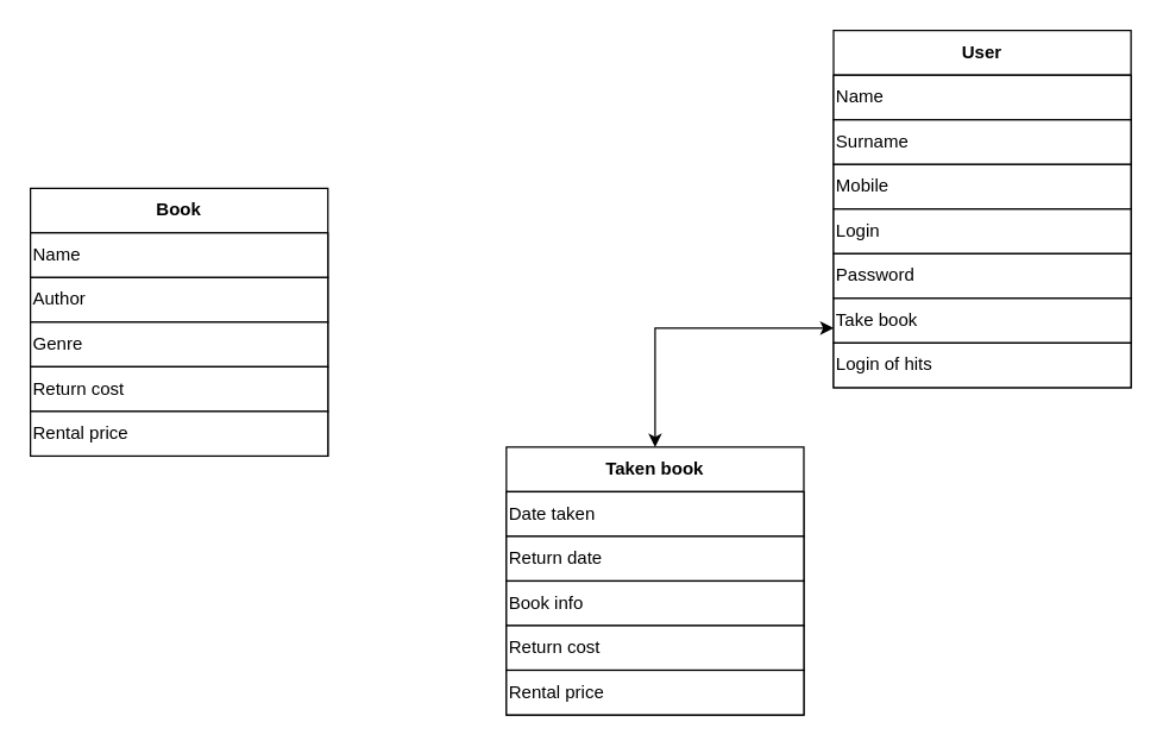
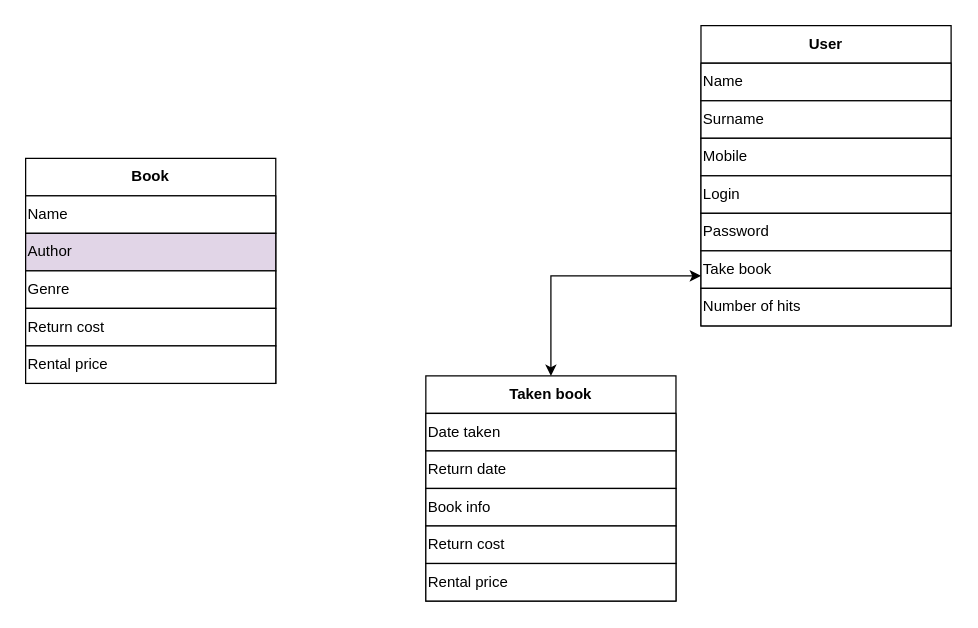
  <mxCell id="0" />
  <mxCell id="1" parent="0" />
  <mxCell id="2" value="Book" style="swimlane;whiteSpace=wrap;html=1;startSize=30;" vertex="1" parent="1"><mxGeometry x="20" y="126" width="200" height="180" as="geometry" /></mxCell>
  <mxCell id="3" value="Name" style="whiteSpace=wrap;html=1;align=left;" vertex="1" parent="2"><mxGeometry y="30" width="200" height="30" as="geometry" /></mxCell>
- <mxCell id="4" value="Author" style="whiteSpace=wrap;html=1;align=left;" vertex="1" parent="2"><mxGeometry y="60" width="200" height="30" as="geometry" /></mxCell>
+ <mxCell id="4" value="Author" style="whiteSpace=wrap;html=1;align=left;fillColor=#e1d5e7;" vertex="1" parent="2"><mxGeometry y="60" width="200" height="30" as="geometry" /></mxCell>
  <mxCell id="5" value="Genre" style="whiteSpace=wrap;html=1;align=left;" vertex="1" parent="2"><mxGeometry y="90" width="200" height="30" as="geometry" /></mxCell>
  <mxCell id="6" value="Return cost" style="whiteSpace=wrap;html=1;align=left;" vertex="1" parent="2"><mxGeometry y="120" width="200" height="30" as="geometry" /></mxCell>
  <mxCell id="7" value="Rental price" style="whiteSpace=wrap;html=1;align=left;" vertex="1" parent="2"><mxGeometry y="150" width="200" height="30" as="geometry" /></mxCell>
  <mxCell id="8" value="Taken book" style="swimlane;whiteSpace=wrap;html=1;startSize=30;" vertex="1" parent="1"><mxGeometry x="340" y="300" width="200" height="180" as="geometry" /></mxCell>
  <mxCell id="9" value="Date taken" style="whiteSpace=wrap;html=1;align=left;" vertex="1" parent="8"><mxGeometry y="30" width="200" height="30" as="geometry" /></mxCell>
  <mxCell id="10" value="Return date" style="whiteSpace=wrap;html=1;align=left;" vertex="1" parent="8"><mxGeometry y="60" width="200" height="30" as="geometry" /></mxCell>
  <mxCell id="11" value="Book info" style="whiteSpace=wrap;html=1;align=left;" vertex="1" parent="8"><mxGeometry y="90" width="200" height="30" as="geometry" /></mxCell>
  <mxCell id="12" value="Return cost" style="whiteSpace=wrap;html=1;align=left;" vertex="1" parent="8"><mxGeometry y="120" width="200" height="30" as="geometry" /></mxCell>
  <mxCell id="13" value="Rental price" style="whiteSpace=wrap;html=1;align=left;" vertex="1" parent="8"><mxGeometry y="150" width="200" height="30" as="geometry" /></mxCell>
  <mxCell id="14" value="User" style="swimlane;whiteSpace=wrap;html=1;startSize=30;" vertex="1" parent="1"><mxGeometry x="560" y="20" width="200" height="240" as="geometry" /></mxCell>
  <mxCell id="15" value="Name" style="whiteSpace=wrap;html=1;align=left;" vertex="1" parent="14"><mxGeometry y="30" width="200" height="30" as="geometry" /></mxCell>
  <mxCell id="16" value="Surname" style="whiteSpace=wrap;html=1;align=left;" vertex="1" parent="14"><mxGeometry y="60" width="200" height="30" as="geometry" /></mxCell>
  <mxCell id="17" value="Mobile" style="whiteSpace=wrap;html=1;align=left;" vertex="1" parent="14"><mxGeometry y="90" width="200" height="30" as="geometry" /></mxCell>
  <mxCell id="18" value="Login" style="whiteSpace=wrap;html=1;align=left;" vertex="1" parent="14"><mxGeometry y="120" width="200" height="30" as="geometry" /></mxCell>
  <mxCell id="19" value="Password" style="whiteSpace=wrap;html=1;align=left;" vertex="1" parent="14"><mxGeometry y="150" width="200" height="30" as="geometry" /></mxCell>
  <mxCell id="20" value="Take book" style="whiteSpace=wrap;html=1;align=left;" vertex="1" parent="14"><mxGeometry y="180" width="200" height="30" as="geometry" /></mxCell>
- <mxCell id="21" value="Login of hits" style="whiteSpace=wrap;html=1;align=left;" vertex="1" parent="14"><mxGeometry y="210" width="200" height="30" as="geometry" /></mxCell>
+ <mxCell id="21" value="Number of hits" style="whiteSpace=wrap;html=1;align=left;" vertex="1" parent="14"><mxGeometry y="210" width="200" height="30" as="geometry" /></mxCell>
  <mxCell id="22" value="" style="endArrow=classic;startArrow=classic;html=1;rounded=0;exitX=0.5;exitY=0;exitDx=0;exitDy=0;" edge="1" parent="1" source="8"><mxGeometry width="50" height="50" relative="1" as="geometry"><mxPoint x="360" y="300" as="sourcePoint" /><mxPoint x="560" y="220" as="targetPoint" /><Array as="points"><mxPoint x="440" y="220" /></Array></mxGeometry></mxCell>
